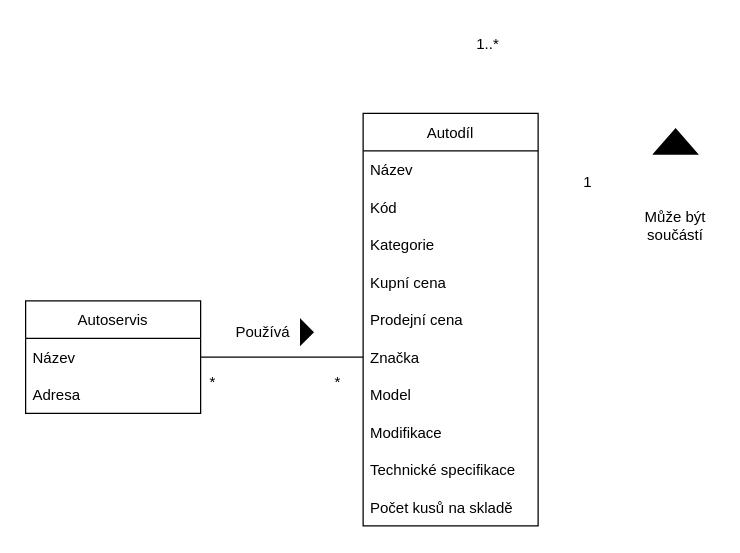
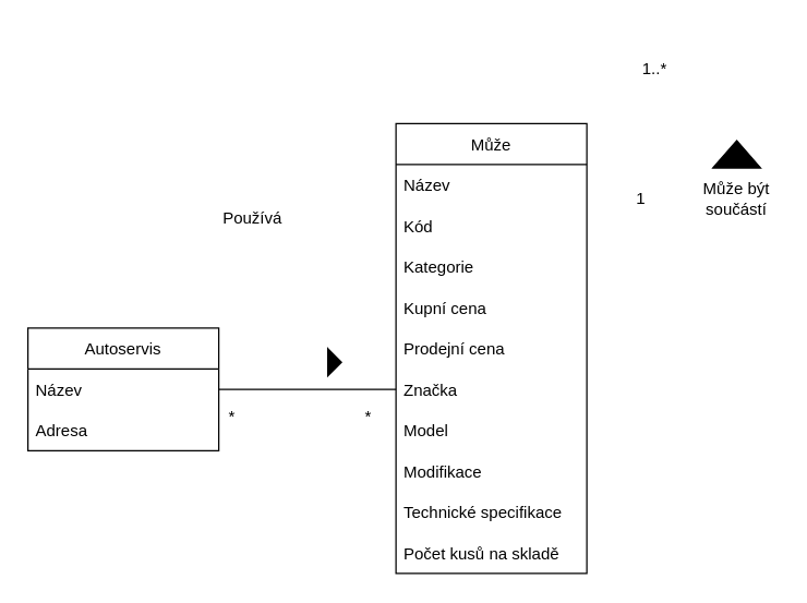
  <mxCell id="0" />
  <mxCell id="1" parent="0" />
  <mxCell id="2" value="Autoservis" style="swimlane;fontStyle=0;childLayout=stackLayout;horizontal=1;startSize=30;horizontalStack=0;resizeParent=1;resizeParentMax=0;resizeLast=0;collapsible=1;marginBottom=0;" vertex="1" parent="1"><mxGeometry x="20" y="240" width="140" height="90" as="geometry" /></mxCell>
  <mxCell id="3" value="Název" style="text;strokeColor=none;fillColor=none;align=left;verticalAlign=middle;spacingLeft=4;spacingRight=4;overflow=hidden;points=[[0,0.5],[1,0.5]];portConstraint=eastwest;rotatable=0;" vertex="1" parent="2"><mxGeometry y="30" width="140" height="30" as="geometry" /></mxCell>
  <mxCell id="4" value="Adresa" style="text;strokeColor=none;fillColor=none;align=left;verticalAlign=middle;spacingLeft=4;spacingRight=4;overflow=hidden;points=[[0,0.5],[1,0.5]];portConstraint=eastwest;rotatable=0;" vertex="1" parent="2"><mxGeometry y="60" width="140" height="30" as="geometry" /></mxCell>
- <mxCell id="5" value="Autodíl" style="swimlane;fontStyle=0;childLayout=stackLayout;horizontal=1;startSize=30;horizontalStack=0;resizeParent=1;resizeParentMax=0;resizeLast=0;collapsible=1;marginBottom=0;" vertex="1" parent="1"><mxGeometry x="290" y="90" width="140" height="330" as="geometry" /></mxCell>
+ <mxCell id="5" value="Může" style="swimlane;fontStyle=0;childLayout=stackLayout;horizontal=1;startSize=30;horizontalStack=0;resizeParent=1;resizeParentMax=0;resizeLast=0;collapsible=1;marginBottom=0;" vertex="1" parent="1"><mxGeometry x="290" y="90" width="140" height="330" as="geometry" /></mxCell>
  <mxCell id="6" value="Název" style="text;strokeColor=none;fillColor=none;align=left;verticalAlign=middle;spacingLeft=4;spacingRight=4;overflow=hidden;points=[[0,0.5],[1,0.5]];portConstraint=eastwest;rotatable=0;" vertex="1" parent="5"><mxGeometry y="30" width="140" height="30" as="geometry" /></mxCell>
  <mxCell id="7" value="Kód" style="text;strokeColor=none;fillColor=none;align=left;verticalAlign=middle;spacingLeft=4;spacingRight=4;overflow=hidden;points=[[0,0.5],[1,0.5]];portConstraint=eastwest;rotatable=0;" vertex="1" parent="5"><mxGeometry y="60" width="140" height="30" as="geometry" /></mxCell>
  <mxCell id="8" value="Kategorie" style="text;strokeColor=none;fillColor=none;align=left;verticalAlign=middle;spacingLeft=4;spacingRight=4;overflow=hidden;points=[[0,0.5],[1,0.5]];portConstraint=eastwest;rotatable=0;" vertex="1" parent="5"><mxGeometry y="90" width="140" height="30" as="geometry" /></mxCell>
  <mxCell id="9" value="Kupní cena" style="text;strokeColor=none;fillColor=none;align=left;verticalAlign=middle;spacingLeft=4;spacingRight=4;overflow=hidden;points=[[0,0.5],[1,0.5]];portConstraint=eastwest;rotatable=0;" vertex="1" parent="5"><mxGeometry y="120" width="140" height="30" as="geometry" /></mxCell>
  <mxCell id="10" value="Prodejní cena" style="text;strokeColor=none;fillColor=none;align=left;verticalAlign=middle;spacingLeft=4;spacingRight=4;overflow=hidden;points=[[0,0.5],[1,0.5]];portConstraint=eastwest;rotatable=0;" vertex="1" parent="5"><mxGeometry y="150" width="140" height="30" as="geometry" /></mxCell>
  <mxCell id="11" value="Značka" style="text;strokeColor=none;fillColor=none;align=left;verticalAlign=middle;spacingLeft=4;spacingRight=4;overflow=hidden;points=[[0,0.5],[1,0.5]];portConstraint=eastwest;rotatable=0;" vertex="1" parent="5"><mxGeometry y="180" width="140" height="30" as="geometry" /></mxCell>
  <mxCell id="12" value="Model" style="text;strokeColor=none;fillColor=none;align=left;verticalAlign=middle;spacingLeft=4;spacingRight=4;overflow=hidden;points=[[0,0.5],[1,0.5]];portConstraint=eastwest;rotatable=0;" vertex="1" parent="5"><mxGeometry y="210" width="140" height="30" as="geometry" /></mxCell>
  <mxCell id="13" value="Modifikace" style="text;strokeColor=none;fillColor=none;align=left;verticalAlign=middle;spacingLeft=4;spacingRight=4;overflow=hidden;points=[[0,0.5],[1,0.5]];portConstraint=eastwest;rotatable=0;" vertex="1" parent="5"><mxGeometry y="240" width="140" height="30" as="geometry" /></mxCell>
  <mxCell id="14" value="Technické specifikace" style="text;strokeColor=none;fillColor=none;align=left;verticalAlign=middle;spacingLeft=4;spacingRight=4;overflow=hidden;points=[[0,0.5],[1,0.5]];portConstraint=eastwest;rotatable=0;" vertex="1" parent="5"><mxGeometry y="270" width="140" height="30" as="geometry" /></mxCell>
  <mxCell id="15" value="Počet kusů na skladě" style="text;strokeColor=none;fillColor=none;align=left;verticalAlign=middle;spacingLeft=4;spacingRight=4;overflow=hidden;points=[[0,0.5],[1,0.5]];portConstraint=eastwest;rotatable=0;" vertex="1" parent="5"><mxGeometry y="300" width="140" height="30" as="geometry" /></mxCell>
  <mxCell id="16" value="" style="edgeStyle=orthogonalEdgeStyle;rounded=0;orthogonalLoop=1;jettySize=auto;html=1;endArrow=none;endFill=0;" edge="1" parent="1" source="3" target="11"><mxGeometry relative="1" as="geometry" /></mxCell>
- <mxCell id="17" value="Používá" style="text;html=1;strokeColor=none;fillColor=none;align=center;verticalAlign=middle;whiteSpace=wrap;rounded=0;" vertex="1" parent="1"><mxGeometry x="180" y="250" width="60" height="30" as="geometry" /></mxCell>
+ <mxCell id="17" value="Používá" style="text;html=1;strokeColor=none;fillColor=none;align=center;verticalAlign=middle;whiteSpace=wrap;rounded=0;" vertex="1" parent="1"><mxGeometry x="155" y="145" width="60" height="30" as="geometry" /></mxCell>
  <mxCell id="18" value="" style="triangle;whiteSpace=wrap;html=1;fillColor=#000000;" vertex="1" parent="1"><mxGeometry x="240" y="255" width="10" height="20" as="geometry" /></mxCell>
  <mxCell id="19" value="*" style="text;html=1;strokeColor=none;fillColor=none;align=center;verticalAlign=middle;whiteSpace=wrap;rounded=0;" vertex="1" parent="1"><mxGeometry x="240" y="290" width="60" height="30" as="geometry" /></mxCell>
  <mxCell id="20" value="*" style="text;html=1;strokeColor=none;fillColor=none;align=center;verticalAlign=middle;whiteSpace=wrap;rounded=0;" vertex="1" parent="1"><mxGeometry x="140" y="290" width="60" height="30" as="geometry" /></mxCell>
- <mxCell id="21" value="Může být součástí" style="text;html=1;strokeColor=none;fillColor=none;align=center;verticalAlign=middle;whiteSpace=wrap;rounded=0;" vertex="1" parent="1"><mxGeometry x="510" y="165" width="60" height="30" as="geometry" /></mxCell>
+ <mxCell id="21" value="Může být součástí" style="text;html=1;strokeColor=none;fillColor=none;align=center;verticalAlign=middle;whiteSpace=wrap;rounded=0;" vertex="1" parent="1"><mxGeometry x="510" y="130" width="60" height="30" as="geometry" /></mxCell>
  <mxCell id="22" value="" style="triangle;whiteSpace=wrap;html=1;fillColor=#000000;rotation=-90;" vertex="1" parent="1"><mxGeometry x="530" y="95" width="20" height="35" as="geometry" /></mxCell>
  <mxCell id="23" value="1" style="text;html=1;strokeColor=none;fillColor=none;align=center;verticalAlign=middle;whiteSpace=wrap;rounded=0;" vertex="1" parent="1"><mxGeometry x="440" y="130" width="60" height="30" as="geometry" /></mxCell>
- <mxCell id="24" value="1..*" style="text;html=1;strokeColor=none;fillColor=none;align=center;verticalAlign=middle;whiteSpace=wrap;rounded=0;" vertex="1" parent="1"><mxGeometry x="360" y="20" width="60" height="30" as="geometry" /></mxCell>
+ <mxCell id="24" value="1..*" style="text;html=1;strokeColor=none;fillColor=none;align=center;verticalAlign=middle;whiteSpace=wrap;rounded=0;" vertex="1" parent="1"><mxGeometry x="450" y="35" width="60" height="30" as="geometry" /></mxCell>
